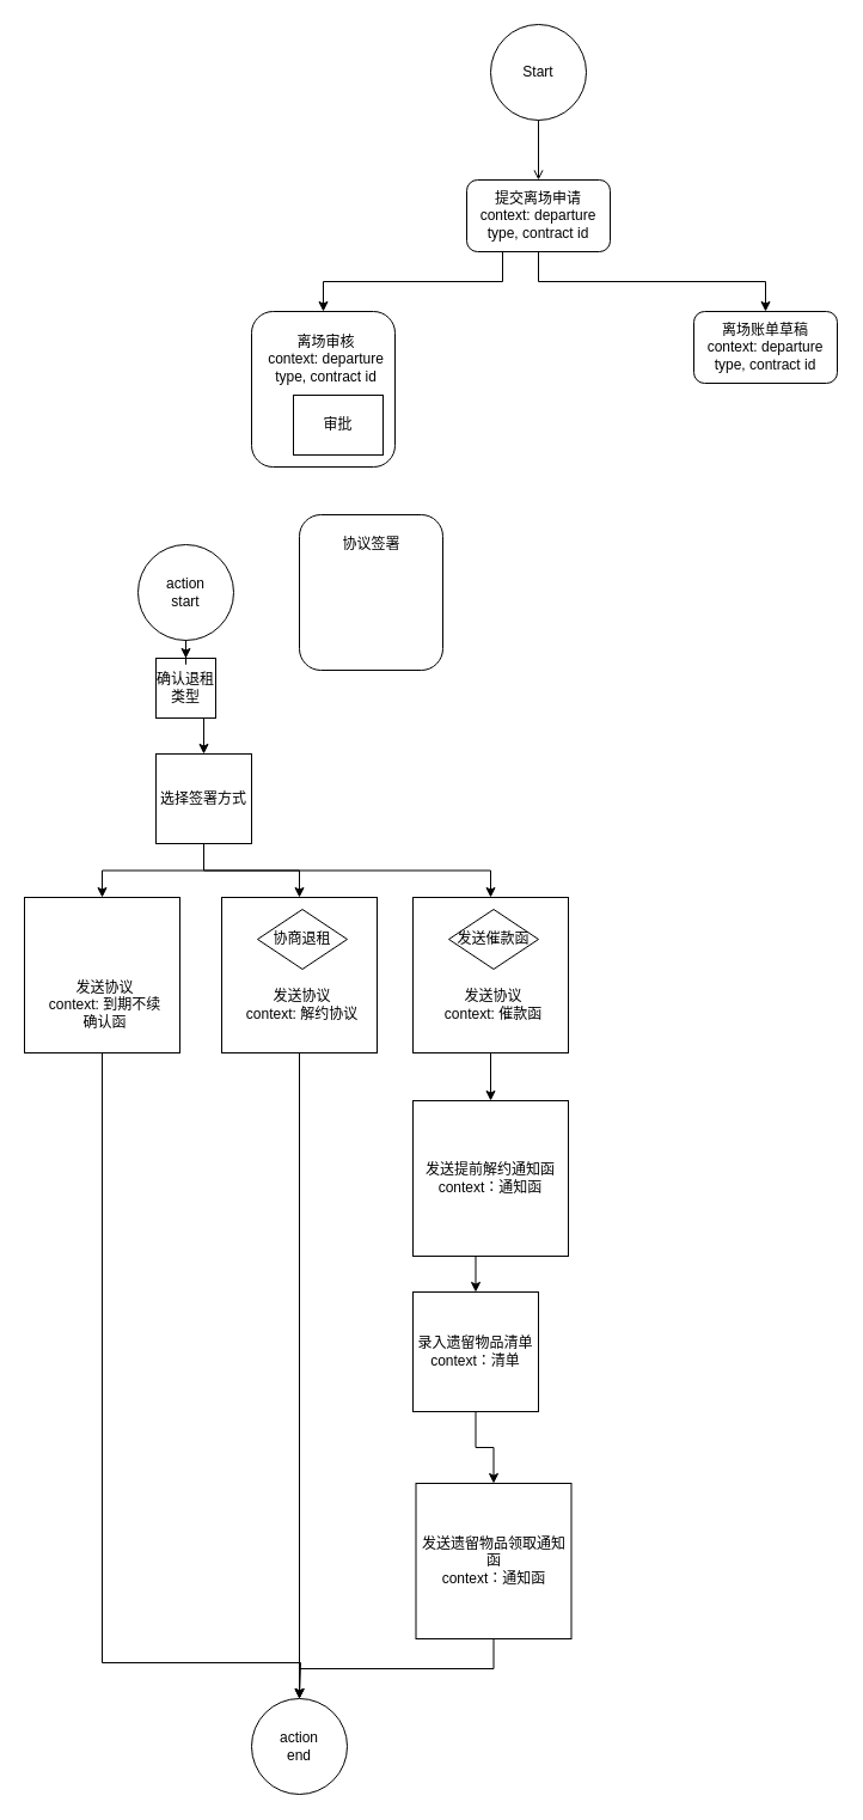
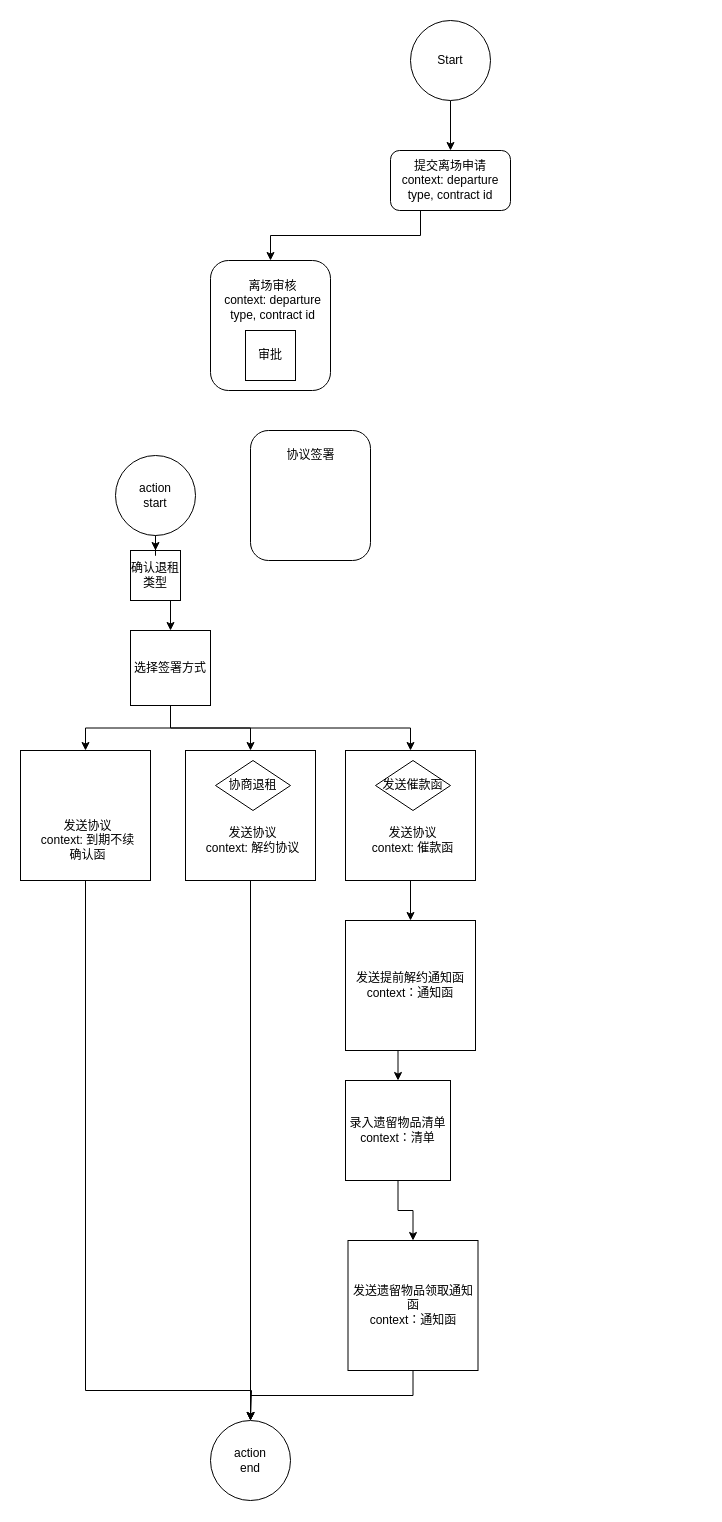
  <mxCell id="0" />
  <mxCell id="1" parent="0" />
- <mxCell id="2" style="edgeStyle=orthogonalEdgeStyle;rounded=0;orthogonalLoop=1;jettySize=auto;html=1;exitX=0.5;exitY=1;exitDx=0;exitDy=0;endArrow=open;" edge="1" parent="1" source="3" target="6"><mxGeometry relative="1" as="geometry" /></mxCell>
+ <mxCell id="2" style="edgeStyle=orthogonalEdgeStyle;rounded=0;orthogonalLoop=1;jettySize=auto;html=1;exitX=0.5;exitY=1;exitDx=0;exitDy=0;" edge="1" parent="1" source="3" target="6"><mxGeometry relative="1" as="geometry" /></mxCell>
  <mxCell id="3" value="Start" style="ellipse;whiteSpace=wrap;html=1;aspect=fixed;" vertex="1" parent="1"><mxGeometry x="410" y="20" width="80" height="80" as="geometry" /></mxCell>
- <mxCell id="4" style="edgeStyle=orthogonalEdgeStyle;rounded=0;orthogonalLoop=1;jettySize=auto;html=1;exitX=0.5;exitY=1;exitDx=0;exitDy=0;entryX=0.5;entryY=0;entryDx=0;entryDy=0;" edge="1" parent="1" source="6" target="7"><mxGeometry relative="1" as="geometry" /></mxCell>
  <mxCell id="5" style="edgeStyle=orthogonalEdgeStyle;rounded=0;orthogonalLoop=1;jettySize=auto;html=1;exitX=0.25;exitY=1;exitDx=0;exitDy=0;entryX=0.5;entryY=0;entryDx=0;entryDy=0;" edge="1" parent="1" source="6" target="8"><mxGeometry relative="1" as="geometry" /></mxCell>
  <mxCell id="6" value="提交离场申请&lt;br&gt;context: departure type, contract id" style="rounded=1;whiteSpace=wrap;html=1;" vertex="1" parent="1"><mxGeometry x="390" y="150" width="120" height="60" as="geometry" /></mxCell>
- <mxCell id="7" value="离场账单草稿&lt;br&gt;context: departure type, contract id" style="rounded=1;whiteSpace=wrap;html=1;" vertex="1" parent="1"><mxGeometry x="580" y="260" width="120" height="60" as="geometry" /></mxCell>
  <mxCell id="8" value="" style="rounded=1;whiteSpace=wrap;html=1;" vertex="1" parent="1"><mxGeometry x="210" y="260" width="120" height="130" as="geometry" /></mxCell>
- <mxCell id="9" value="审批" style="whiteSpace=wrap;html=1;aspect=fixed;" vertex="1" parent="1"><mxGeometry x="245" y="330" width="75" height="50" as="geometry" /></mxCell>
+ <mxCell id="9" value="审批" style="whiteSpace=wrap;html=1;aspect=fixed;" vertex="1" parent="1"><mxGeometry x="245" y="330" width="50" height="50" as="geometry" /></mxCell>
  <mxCell id="10" value="离场审核&lt;br style=&quot;border-color: var(--border-color);&quot;&gt;context: departure type, contract id" style="text;html=1;strokeColor=none;fillColor=none;align=center;verticalAlign=middle;whiteSpace=wrap;rounded=0;" vertex="1" parent="1"><mxGeometry x="215" y="280" width="115" height="40" as="geometry" /></mxCell>
  <mxCell id="11" value="" style="rounded=1;whiteSpace=wrap;html=1;" vertex="1" parent="1"><mxGeometry x="250" y="430" width="120" height="130" as="geometry" /></mxCell>
  <mxCell id="12" value="协议签署" style="text;html=1;strokeColor=none;fillColor=none;align=center;verticalAlign=middle;whiteSpace=wrap;rounded=0;" vertex="1" parent="1"><mxGeometry x="247.5" y="430" width="125" height="50" as="geometry" /></mxCell>
  <mxCell id="13" style="edgeStyle=orthogonalEdgeStyle;rounded=0;orthogonalLoop=1;jettySize=auto;html=1;exitX=0.5;exitY=1;exitDx=0;exitDy=0;entryX=0.5;entryY=0;entryDx=0;entryDy=0;" edge="1" parent="1" source="14" target="18"><mxGeometry relative="1" as="geometry" /></mxCell>
  <mxCell id="14" value="确认退租类型" style="whiteSpace=wrap;html=1;aspect=fixed;" vertex="1" parent="1"><mxGeometry x="130" y="550" width="50" height="50" as="geometry" /></mxCell>
  <mxCell id="15" style="edgeStyle=orthogonalEdgeStyle;rounded=0;orthogonalLoop=1;jettySize=auto;html=1;exitX=0.5;exitY=1;exitDx=0;exitDy=0;entryX=0.5;entryY=0;entryDx=0;entryDy=0;" edge="1" parent="1" source="18" target="20"><mxGeometry relative="1" as="geometry" /></mxCell>
  <mxCell id="16" style="edgeStyle=orthogonalEdgeStyle;rounded=0;orthogonalLoop=1;jettySize=auto;html=1;exitX=0.5;exitY=1;exitDx=0;exitDy=0;" edge="1" parent="1" source="18" target="23"><mxGeometry relative="1" as="geometry" /></mxCell>
  <mxCell id="17" style="edgeStyle=orthogonalEdgeStyle;rounded=0;orthogonalLoop=1;jettySize=auto;html=1;exitX=0.5;exitY=1;exitDx=0;exitDy=0;entryX=0.5;entryY=0;entryDx=0;entryDy=0;" edge="1" parent="1" source="18" target="27"><mxGeometry relative="1" as="geometry" /></mxCell>
  <mxCell id="18" value="选择签署方式" style="whiteSpace=wrap;html=1;aspect=fixed;" vertex="1" parent="1"><mxGeometry x="130" y="630" width="80" height="75" as="geometry" /></mxCell>
  <mxCell id="19" style="edgeStyle=orthogonalEdgeStyle;rounded=0;orthogonalLoop=1;jettySize=auto;html=1;exitX=0.5;exitY=1;exitDx=0;exitDy=0;" edge="1" parent="1" source="20"><mxGeometry relative="1" as="geometry"><mxPoint x="250" y="1420" as="targetPoint" /><Array as="points"><mxPoint x="85" y="1390" /><mxPoint x="251" y="1390" /></Array></mxGeometry></mxCell>
  <mxCell id="20" value="" style="whiteSpace=wrap;html=1;aspect=fixed;" vertex="1" parent="1"><mxGeometry x="20" y="750" width="130" height="130" as="geometry" /></mxCell>
  <mxCell id="21" value="发送协议&lt;br style=&quot;border-color: var(--border-color);&quot;&gt;context: 到期不续确认函" style="text;html=1;strokeColor=none;fillColor=none;align=center;verticalAlign=middle;whiteSpace=wrap;rounded=0;" vertex="1" parent="1"><mxGeometry x="39" y="830" width="97" height="20" as="geometry" /></mxCell>
  <mxCell id="22" style="edgeStyle=orthogonalEdgeStyle;rounded=0;orthogonalLoop=1;jettySize=auto;html=1;exitX=0.5;exitY=1;exitDx=0;exitDy=0;entryX=0.5;entryY=0;entryDx=0;entryDy=0;" edge="1" parent="1" source="23" target="38"><mxGeometry relative="1" as="geometry" /></mxCell>
  <mxCell id="23" value="" style="whiteSpace=wrap;html=1;aspect=fixed;" vertex="1" parent="1"><mxGeometry x="185" y="750" width="130" height="130" as="geometry" /></mxCell>
  <mxCell id="24" value="协商退租" style="rhombus;whiteSpace=wrap;html=1;" vertex="1" parent="1"><mxGeometry x="215" y="760" width="75" height="50" as="geometry" /></mxCell>
  <mxCell id="25" value="发送协议&lt;br style=&quot;border-color: var(--border-color);&quot;&gt;context: 解约协议" style="text;html=1;strokeColor=none;fillColor=none;align=center;verticalAlign=middle;whiteSpace=wrap;rounded=0;" vertex="1" parent="1"><mxGeometry x="204" y="830" width="97" height="20" as="geometry" /></mxCell>
  <mxCell id="26" style="edgeStyle=orthogonalEdgeStyle;rounded=0;orthogonalLoop=1;jettySize=auto;html=1;exitX=0.5;exitY=1;exitDx=0;exitDy=0;entryX=0;entryY=0.5;entryDx=0;entryDy=0;" edge="1" parent="1" source="27" target="31"><mxGeometry relative="1" as="geometry" /></mxCell>
  <mxCell id="27" value="" style="whiteSpace=wrap;html=1;aspect=fixed;" vertex="1" parent="1"><mxGeometry x="345" y="750" width="130" height="130" as="geometry" /></mxCell>
  <mxCell id="28" value="发送催款函" style="rhombus;whiteSpace=wrap;html=1;" vertex="1" parent="1"><mxGeometry x="375" y="760" width="75" height="50" as="geometry" /></mxCell>
  <mxCell id="29" value="发送协议&lt;br style=&quot;border-color: var(--border-color);&quot;&gt;context: 催款函" style="text;html=1;strokeColor=none;fillColor=none;align=center;verticalAlign=middle;whiteSpace=wrap;rounded=0;" vertex="1" parent="1"><mxGeometry x="364" y="830" width="97" height="20" as="geometry" /></mxCell>
  <mxCell id="30" style="edgeStyle=orthogonalEdgeStyle;rounded=0;orthogonalLoop=1;jettySize=auto;html=1;exitX=1;exitY=0.5;exitDx=0;exitDy=0;entryX=0;entryY=0.5;entryDx=0;entryDy=0;" edge="1" parent="1" source="31" target="33"><mxGeometry relative="1" as="geometry" /></mxCell>
  <mxCell id="31" value="发送提前解约通知函&lt;br&gt;context：通知函" style="whiteSpace=wrap;html=1;aspect=fixed;direction=south;" vertex="1" parent="1"><mxGeometry x="345" y="920" width="130" height="130" as="geometry" /></mxCell>
  <mxCell id="32" style="edgeStyle=orthogonalEdgeStyle;rounded=0;orthogonalLoop=1;jettySize=auto;html=1;exitX=1;exitY=0.5;exitDx=0;exitDy=0;entryX=0;entryY=0.5;entryDx=0;entryDy=0;" edge="1" parent="1" source="33" target="35"><mxGeometry relative="1" as="geometry" /></mxCell>
  <mxCell id="33" value="录入遗留物品清单&lt;br&gt;context：清单" style="whiteSpace=wrap;html=1;aspect=fixed;direction=south;" vertex="1" parent="1"><mxGeometry x="345" y="1080" width="105" height="100" as="geometry" /></mxCell>
  <mxCell id="34" style="edgeStyle=orthogonalEdgeStyle;rounded=0;orthogonalLoop=1;jettySize=auto;html=1;exitX=1;exitY=0.5;exitDx=0;exitDy=0;" edge="1" parent="1" source="35" target="38"><mxGeometry relative="1" as="geometry" /></mxCell>
  <mxCell id="35" value="发送遗留物品领取通知函&lt;br&gt;context：通知函" style="whiteSpace=wrap;html=1;aspect=fixed;direction=south;" vertex="1" parent="1"><mxGeometry x="347.5" y="1240" width="130" height="130" as="geometry" /></mxCell>
  <mxCell id="36" style="edgeStyle=orthogonalEdgeStyle;rounded=0;orthogonalLoop=1;jettySize=auto;html=1;exitX=0.5;exitY=1;exitDx=0;exitDy=0;" edge="1" parent="1" source="37" target="14"><mxGeometry relative="1" as="geometry" /></mxCell>
  <mxCell id="37" value="action&lt;br&gt;start" style="ellipse;whiteSpace=wrap;html=1;aspect=fixed;" vertex="1" parent="1"><mxGeometry x="115" y="455" width="80" height="80" as="geometry" /></mxCell>
  <mxCell id="38" value="action&lt;br&gt;end" style="ellipse;whiteSpace=wrap;html=1;aspect=fixed;" vertex="1" parent="1"><mxGeometry x="210" y="1420" width="80" height="80" as="geometry" /></mxCell>
